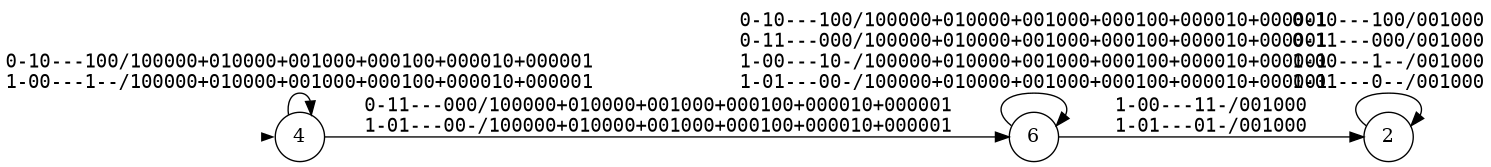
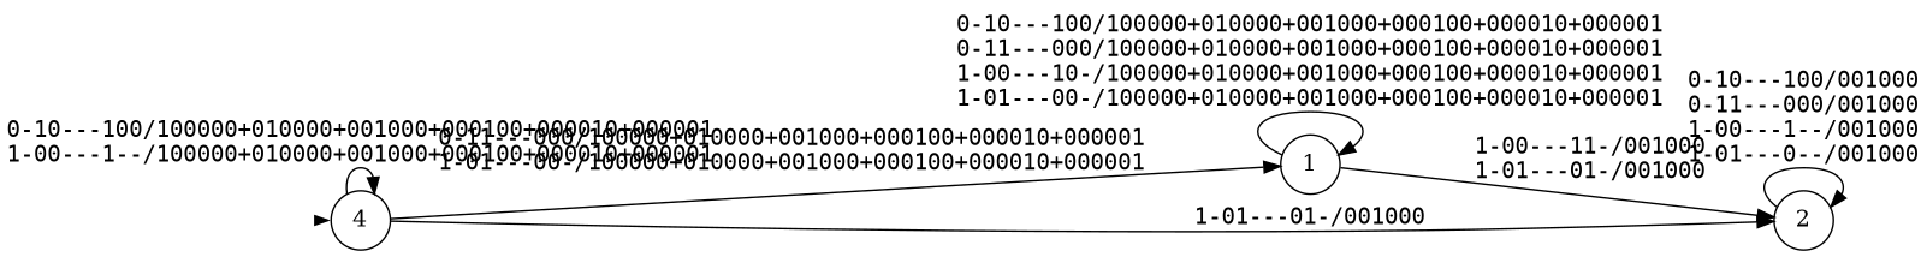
  digraph {
    nodesep=0.2
    rankdir=LR
    ranksep=0.8
    node [shape=circle]
    edge [fontname=mono]
    init [shape=point style=invis]
    n2 [label=4]
-   n3 [label=6]
+   n3 [label=1]
    n4 [label=2]
    init -> n2 [penwidth=0]
    n2 -> n2 [label="0-10---100/100000+010000+001000+000100+000010+000001\l1-00---1--/100000+010000+001000+000100+000010+000001\l"]
    n2 -> n3 [label="0-11---000/100000+010000+001000+000100+000010+000001\l1-01---00-/100000+010000+001000+000100+000010+000001\l"]
+   n2 -> n4 [label="1-01---01-/001000\l"]
    n3 -> n3 [label="0-10---100/100000+010000+001000+000100+000010+000001\l0-11---000/100000+010000+001000+000100+000010+000001\l1-00---10-/100000+010000+001000+000100+000010+000001\l1-01---00-/100000+010000+001000+000100+000010+000001\l"]
    n3 -> n4 [label="1-00---11-/001000\l1-01---01-/001000\l"]
    n4 -> n4 [label="0-10---100/001000\l0-11---000/001000\l1-00---1--/001000\l1-01---0--/001000\l"]
  }
